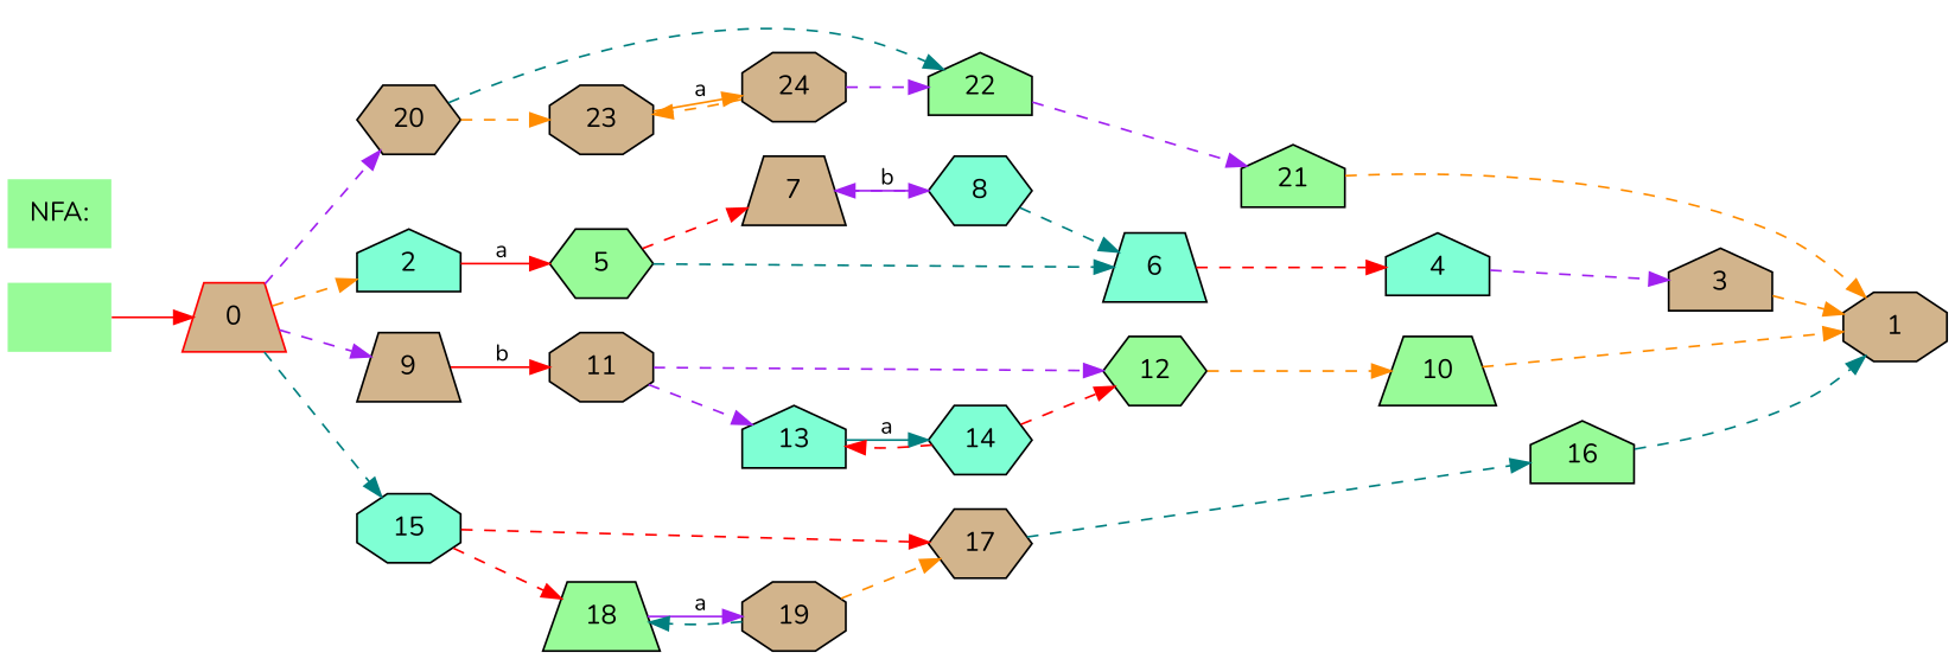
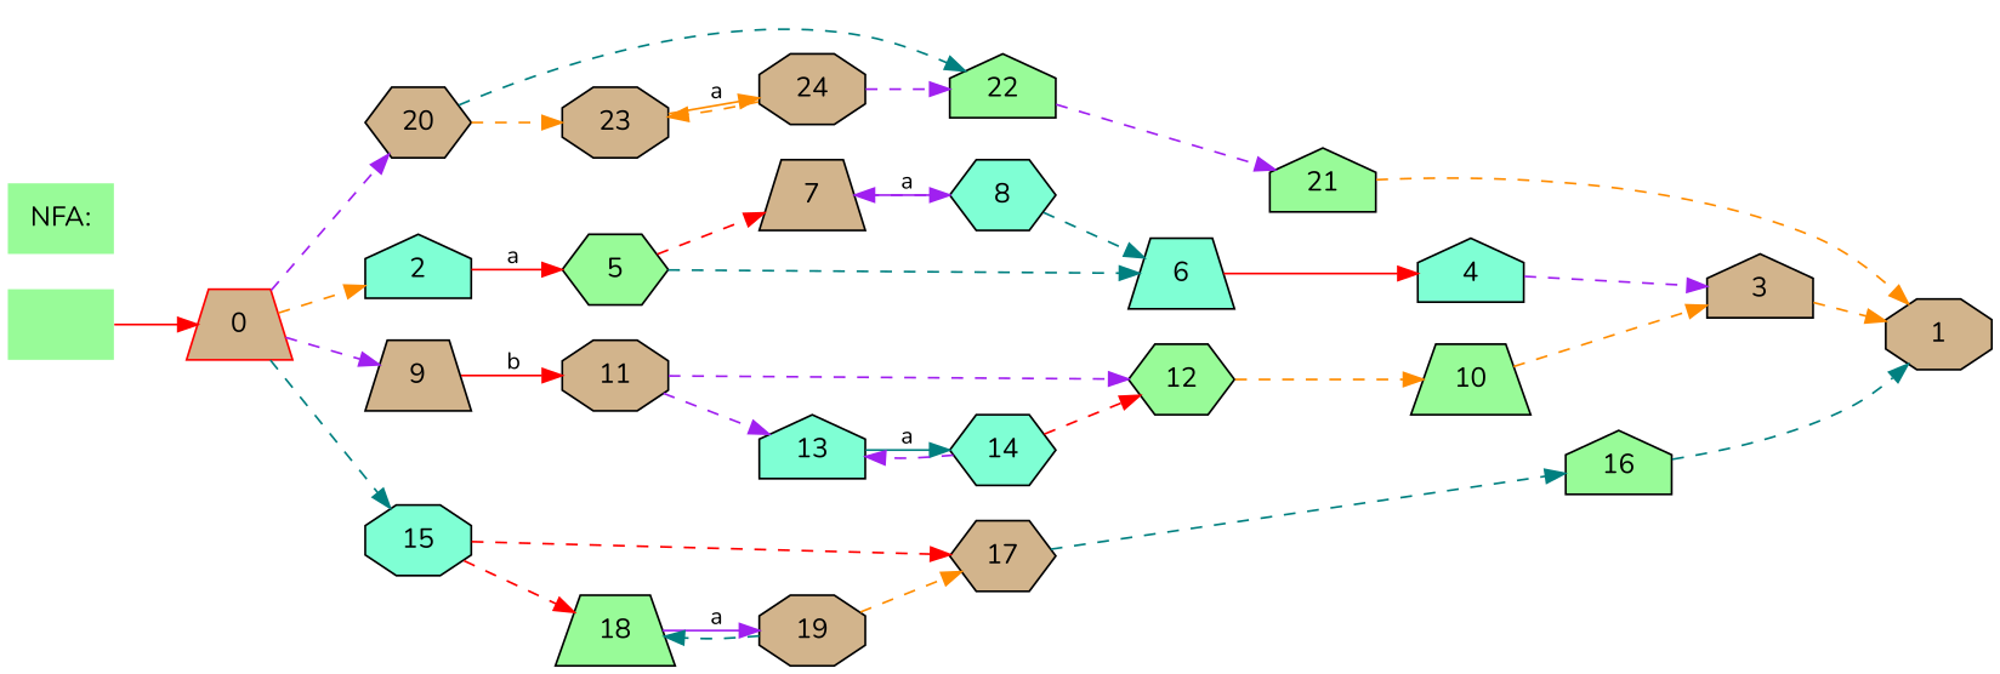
  digraph {
    fontname=Nunito
    fontsize=14
    rankdir=LR
    node [fillcolor=tan fontname=Nunito fontsize=14 shape=house style=filled]
    edge [color=purple fontname=Nunito fontsize=12 style=dashed]
    0 [color=red shape=trapezium]
    2 [fillcolor=aquamarine]
    20 [shape=hexagon]
    9 [shape=trapezium]
    15 [fillcolor=aquamarine shape=octagon]
    5 [fillcolor=palegreen shape=hexagon]
    22 [fillcolor=palegreen]
    23 [shape=octagon]
    11 [shape=octagon]
    17 [shape=hexagon]
    18 [fillcolor=palegreen shape=trapezium]
    "" [fillcolor=palegreen shape=none]
    6 [fillcolor=aquamarine shape=trapezium]
    7 [shape=trapezium]
    21 [fillcolor=palegreen]
    24 [shape=octagon]
    12 [fillcolor=palegreen shape=hexagon]
    13 [fillcolor=aquamarine]
    16 [fillcolor=palegreen]
    19 [shape=octagon]
    1 [shape=octagon]
    4 [fillcolor=aquamarine]
    8 [fillcolor=aquamarine shape=hexagon]
    3
    10 [fillcolor=palegreen shape=trapezium]
    14 [fillcolor=aquamarine shape=hexagon]
    "NFA:" [fillcolor=palegreen shape=plaintext]
    0 -> 2 [color=darkorange]
    0 -> 20
    0 -> 9
    0 -> 15 [color=teal]
    2 -> 5 [color=red label=a style=""]
    20 -> 22 [color=teal]
    20 -> 23 [color=darkorange]
    9 -> 11 [color=red label=b style=""]
    15 -> 17 [color=red]
    15 -> 18 [color=red]
    5 -> 6 [color=teal]
    5 -> 7 [color=red]
    22 -> 21
    23 -> 24 [color=darkorange label=a style=""]
    11 -> 12
    11 -> 13
    17 -> 16 [color=teal]
    18 -> 19 [label=a style=""]
    "" -> 0 [color=red style=""]
-   6 -> 4 [color=red]
-   7 -> 8 [label=b style=""]
+   6 -> 4 [color=red style=solid]
+   7 -> 8 [label=a style=""]
    21 -> 1 [color=darkorange]
    24 -> 22
    24 -> 23 [color=darkorange]
    12 -> 10 [color=darkorange]
    13 -> 14 [color=teal label=a style=""]
    16 -> 1 [color=teal]
    19 -> 17 [color=darkorange]
    19 -> 18 [color=teal]
    4 -> 3
    8 -> 6 [color=teal]
    8 -> 7
    3 -> 1 [color=darkorange]
-   10 -> 1 [color=darkorange]
+   10 -> 3 [color=darkorange]
    14 -> 12 [color=red]
-   14 -> 13 [color=red]
+   14 -> 13
  }
